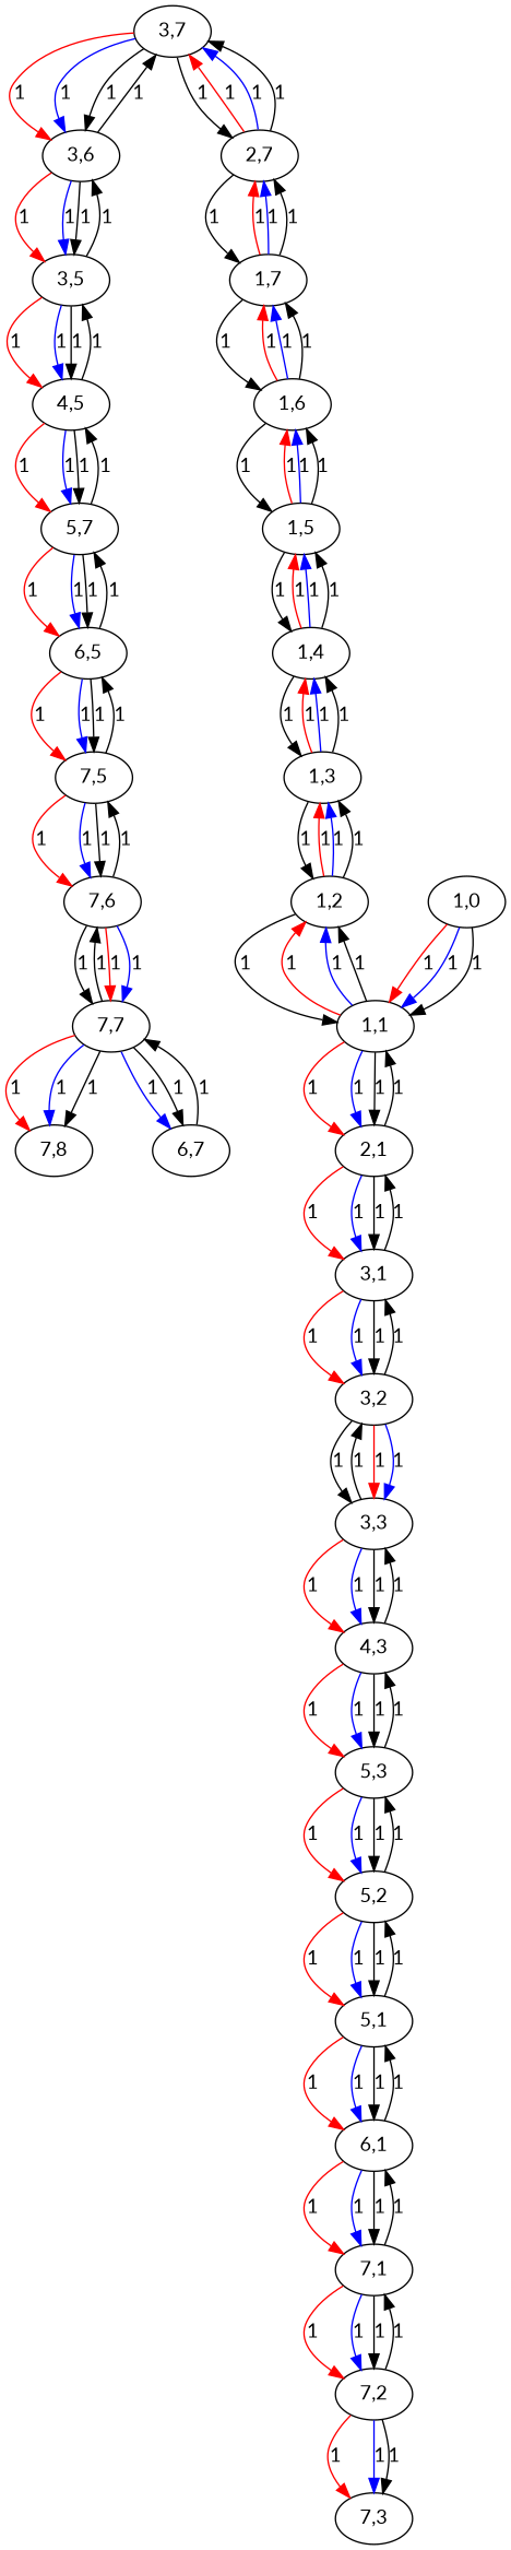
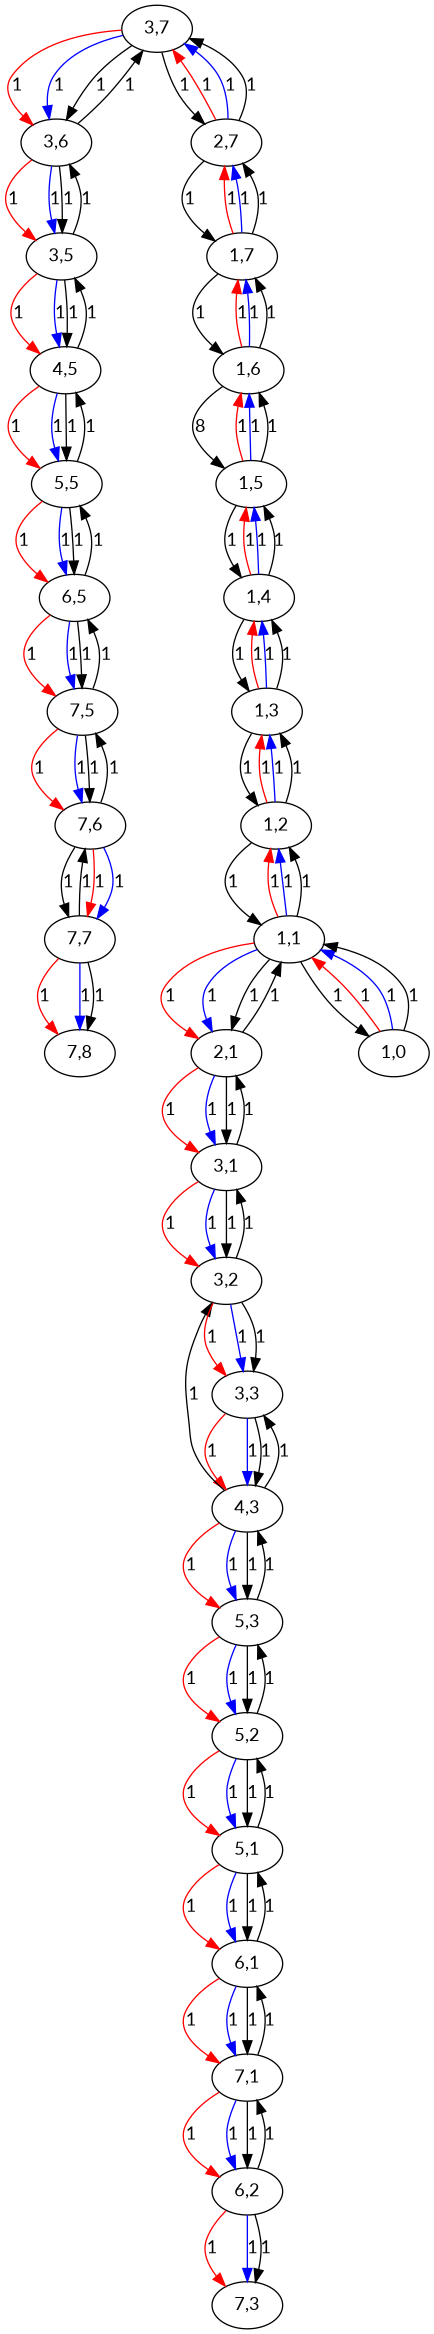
  digraph {
    fontname=Lato
    node [fontname=Lato]
    edge [fontname=Lato]
    "3,7"
    "3,6"
    "3,5"
    "2,7"
    "1,2"
    "1,3"
    "1,4"
    "1,1"
    "2,1"
    "4,5"
    "3,1"
    "1,0"
-   "5,5" [label="5,7"]
+   "5,5"
    "3,3"
    "4,3"
    "5,3"
    "3,2"
    "6,5"
    "7,5"
    "7,7"
    "7,8"
    "5,2"
    "5,1"
    "7,6"
    "6,1"
    "7,1"
-   "7,2"
+   "7,2" [label="6,2"]
    "7,3"
    "1,7"
    "1,6"
    "1,5"
-   "6,7"
    subgraph sub_1 {
      "3,7"
      "3,6"
      "3,5"
      "2,7"
      "1,2"
      "1,3"
      "1,4"
      "1,1"
      "2,1"
      "4,5"
      "3,1"
      "1,0"
      "5,5"
      "3,3"
      "4,3"
      "5,3"
      "3,2"
      "6,5"
      "7,5"
      "7,7"
      "7,8"
      "5,2"
      "5,1"
      "7,6"
      "6,1"
      "7,1"
      "7,2"
      "7,3"
      "1,7"
      "1,6"
      "1,5"
    }
    subgraph sub_2 {
      "3,7"
      "3,6"
      "3,5"
      "2,7"
      "1,2"
      "1,3"
      "1,4"
      "1,1"
      "2,1"
      "4,5"
      "3,1"
      "1,0"
      "5,5"
      "3,3"
      "4,3"
      "5,3"
      "3,2"
      "6,5"
      "7,5"
      "7,7"
      "7,8"
      "5,2"
      "5,1"
      "7,6"
      "6,1"
      "7,1"
      "7,2"
      "7,3"
      "1,7"
      "1,6"
      "1,5"
-     "6,7"
    }
    "3,7" -> "3,6" [color=red label=1]
    "3,7" -> "3,6" [color=blue label=1]
    "3,7" -> "3,6" [label=1]
    "3,7" -> "2,7" [label=1]
    "3,6" -> "3,7" [label=1]
    "3,6" -> "3,5" [color=red label=1]
    "3,6" -> "3,5" [color=blue label=1]
    "3,6" -> "3,5" [label=1]
    "3,5" -> "3,6" [label=1]
    "3,5" -> "4,5" [color=red label=1]
    "3,5" -> "4,5" [color=blue label=1]
    "3,5" -> "4,5" [label=1]
    "2,7" -> "3,7" [color=red label=1]
    "2,7" -> "3,7" [color=blue label=1]
    "2,7" -> "3,7" [label=1]
    "2,7" -> "1,7" [label=1]
    "1,2" -> "1,3" [color=red label=1]
    "1,2" -> "1,3" [color=blue label=1]
    "1,2" -> "1,3" [label=1]
    "1,2" -> "1,1" [label=1]
    "1,3" -> "1,2" [label=1]
    "1,3" -> "1,4" [color=red label=1]
    "1,3" -> "1,4" [color=blue label=1]
    "1,3" -> "1,4" [label=1]
    "1,4" -> "1,3" [label=1]
    "1,4" -> "1,5" [color=red label=1]
    "1,4" -> "1,5" [color=blue label=1]
    "1,4" -> "1,5" [label=1]
    "1,1" -> "1,2" [color=red label=1]
    "1,1" -> "1,2" [color=blue label=1]
    "1,1" -> "1,2" [label=1]
    "1,1" -> "2,1" [color=red label=1]
    "1,1" -> "2,1" [color=blue label=1]
    "1,1" -> "2,1" [label=1]
+   "1,1" -> "1,0" [label=1]
    "2,1" -> "1,1" [label=1]
    "2,1" -> "3,1" [color=red label=1]
    "2,1" -> "3,1" [color=blue label=1]
    "2,1" -> "3,1" [label=1]
    "4,5" -> "3,5" [label=1]
    "4,5" -> "5,5" [color=red label=1]
    "4,5" -> "5,5" [color=blue label=1]
    "4,5" -> "5,5" [label=1]
    "3,1" -> "2,1" [label=1]
    "3,1" -> "3,2" [color=red label=1]
    "3,1" -> "3,2" [color=blue label=1]
    "3,1" -> "3,2" [label=1]
    "1,0" -> "1,1" [color=red label=1]
    "1,0" -> "1,1" [color=blue label=1]
    "1,0" -> "1,1" [label=1]
    "5,5" -> "4,5" [label=1]
    "5,5" -> "6,5" [color=red label=1]
    "5,5" -> "6,5" [color=blue label=1]
    "5,5" -> "6,5" [label=1]
    "3,3" -> "4,3" [color=red label=1]
    "3,3" -> "4,3" [color=blue label=1]
    "3,3" -> "4,3" [label=1]
-   "3,3" -> "3,2" [label=1]
+   "4,3" -> "3,2" [label=1]
    "4,3" -> "3,3" [label=1]
    "4,3" -> "5,3" [color=red label=1]
    "4,3" -> "5,3" [color=blue label=1]
    "4,3" -> "5,3" [label=1]
    "5,3" -> "4,3" [label=1]
    "5,3" -> "5,2" [color=red label=1]
    "5,3" -> "5,2" [color=blue label=1]
    "5,3" -> "5,2" [label=1]
    "3,2" -> "3,1" [label=1]
    "3,2" -> "3,3" [color=red label=1]
    "3,2" -> "3,3" [color=blue label=1]
    "3,2" -> "3,3" [label=1]
    "6,5" -> "5,5" [label=1]
    "6,5" -> "7,5" [color=red label=1]
    "6,5" -> "7,5" [color=blue label=1]
    "6,5" -> "7,5" [label=1]
    "7,5" -> "6,5" [label=1]
    "7,5" -> "7,6" [color=red label=1]
    "7,5" -> "7,6" [color=blue label=1]
    "7,5" -> "7,6" [label=1]
    "7,7" -> "7,8" [color=red label=1]
    "7,7" -> "7,8" [color=blue label=1]
    "7,7" -> "7,8" [label=1]
    "7,7" -> "7,6" [label=1]
-   "7,7" -> "6,7" [color=blue label=1]
-   "7,7" -> "6,7" [label=1]
    "5,2" -> "5,3" [label=1]
    "5,2" -> "5,1" [color=red label=1]
    "5,2" -> "5,1" [color=blue label=1]
    "5,2" -> "5,1" [label=1]
    "5,1" -> "5,2" [label=1]
    "5,1" -> "6,1" [color=red label=1]
    "5,1" -> "6,1" [color=blue label=1]
    "5,1" -> "6,1" [label=1]
    "7,6" -> "7,5" [label=1]
    "7,6" -> "7,7" [color=red label=1]
    "7,6" -> "7,7" [color=blue label=1]
    "7,6" -> "7,7" [label=1]
    "6,1" -> "5,1" [label=1]
    "6,1" -> "7,1" [color=red label=1]
    "6,1" -> "7,1" [color=blue label=1]
    "6,1" -> "7,1" [label=1]
    "7,1" -> "6,1" [label=1]
    "7,1" -> "7,2" [color=red label=1]
    "7,1" -> "7,2" [color=blue label=1]
    "7,1" -> "7,2" [label=1]
    "7,2" -> "7,1" [label=1]
    "7,2" -> "7,3" [color=red label=1]
    "7,2" -> "7,3" [color=blue label=1]
    "7,2" -> "7,3" [label=1]
    "1,7" -> "2,7" [color=red label=1]
    "1,7" -> "2,7" [color=blue label=1]
    "1,7" -> "2,7" [label=1]
    "1,7" -> "1,6" [label=1]
    "1,6" -> "1,7" [color=red label=1]
    "1,6" -> "1,7" [color=blue label=1]
    "1,6" -> "1,7" [label=1]
-   "1,6" -> "1,5" [label=1]
+   "1,6" -> "1,5" [label=8]
    "1,5" -> "1,4" [label=1]
    "1,5" -> "1,6" [color=red label=1]
    "1,5" -> "1,6" [color=blue label=1]
    "1,5" -> "1,6" [label=1]
-   "6,7" -> "7,7" [label=1]
  }
